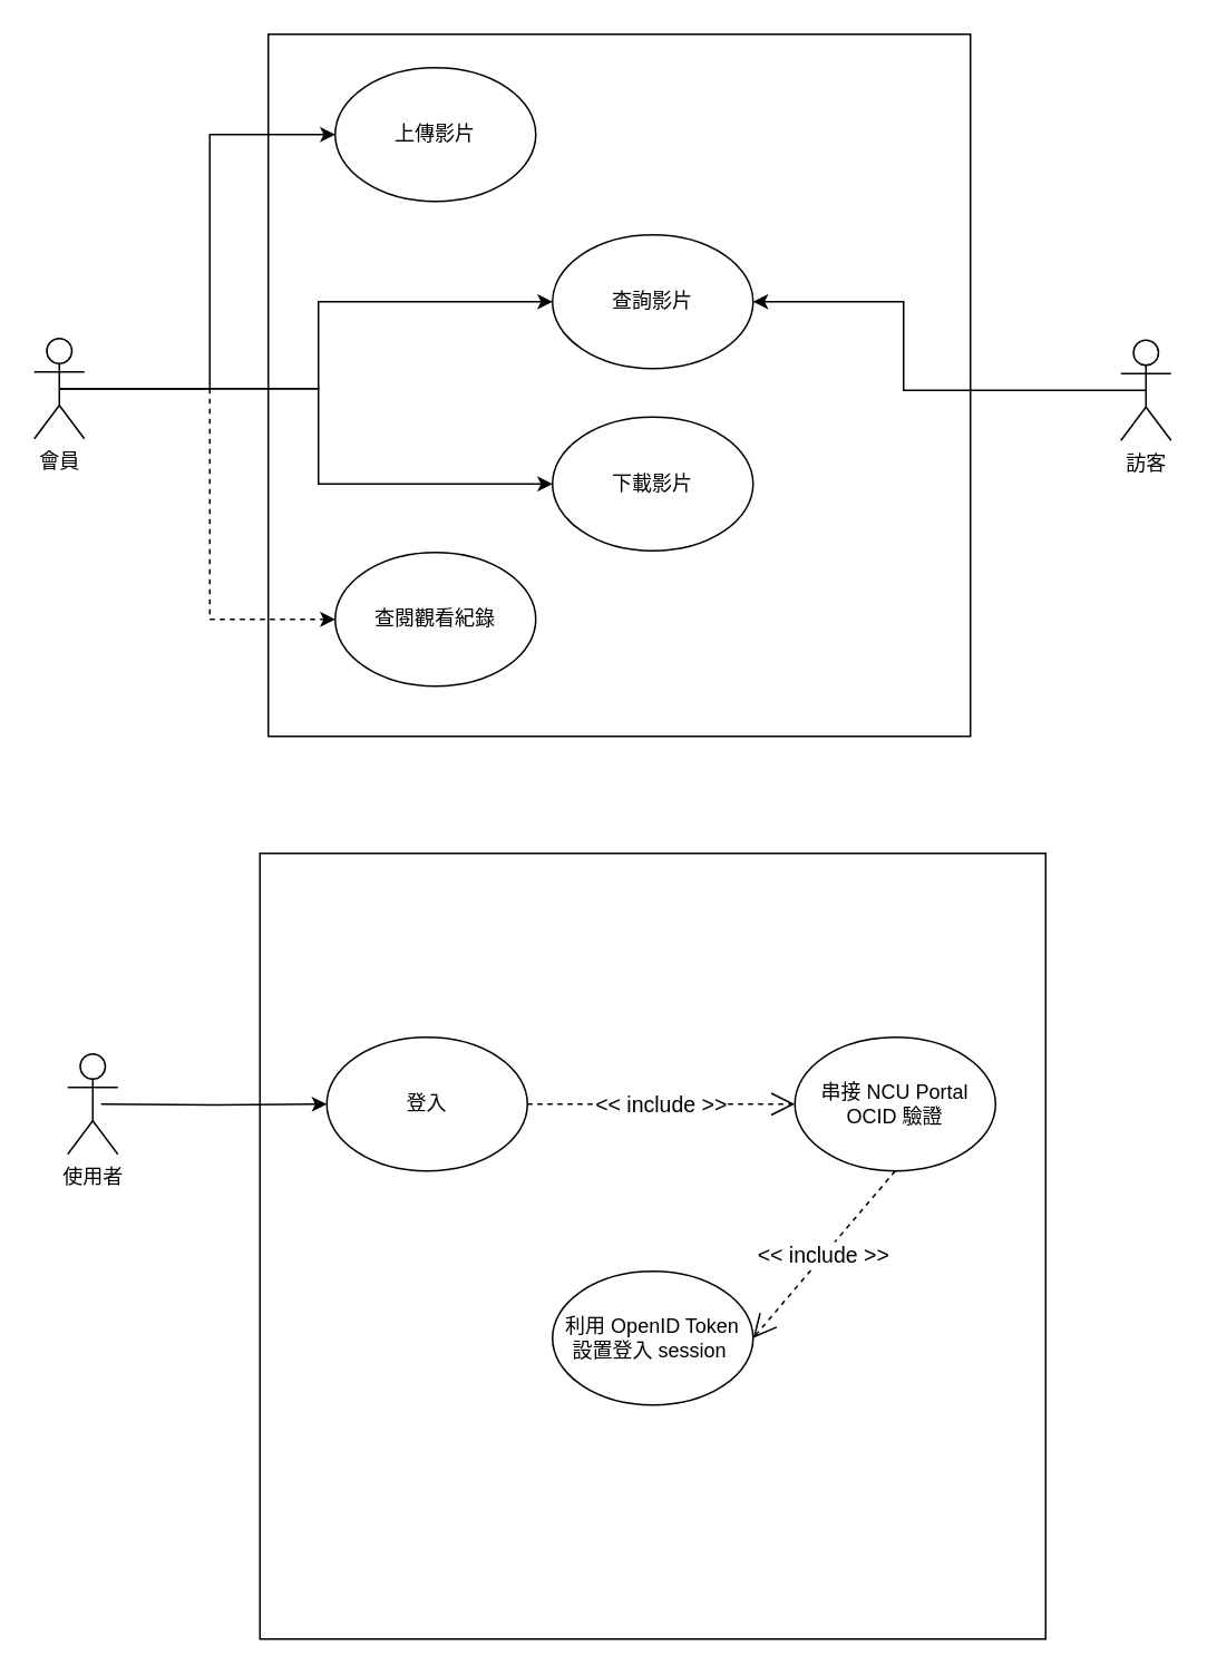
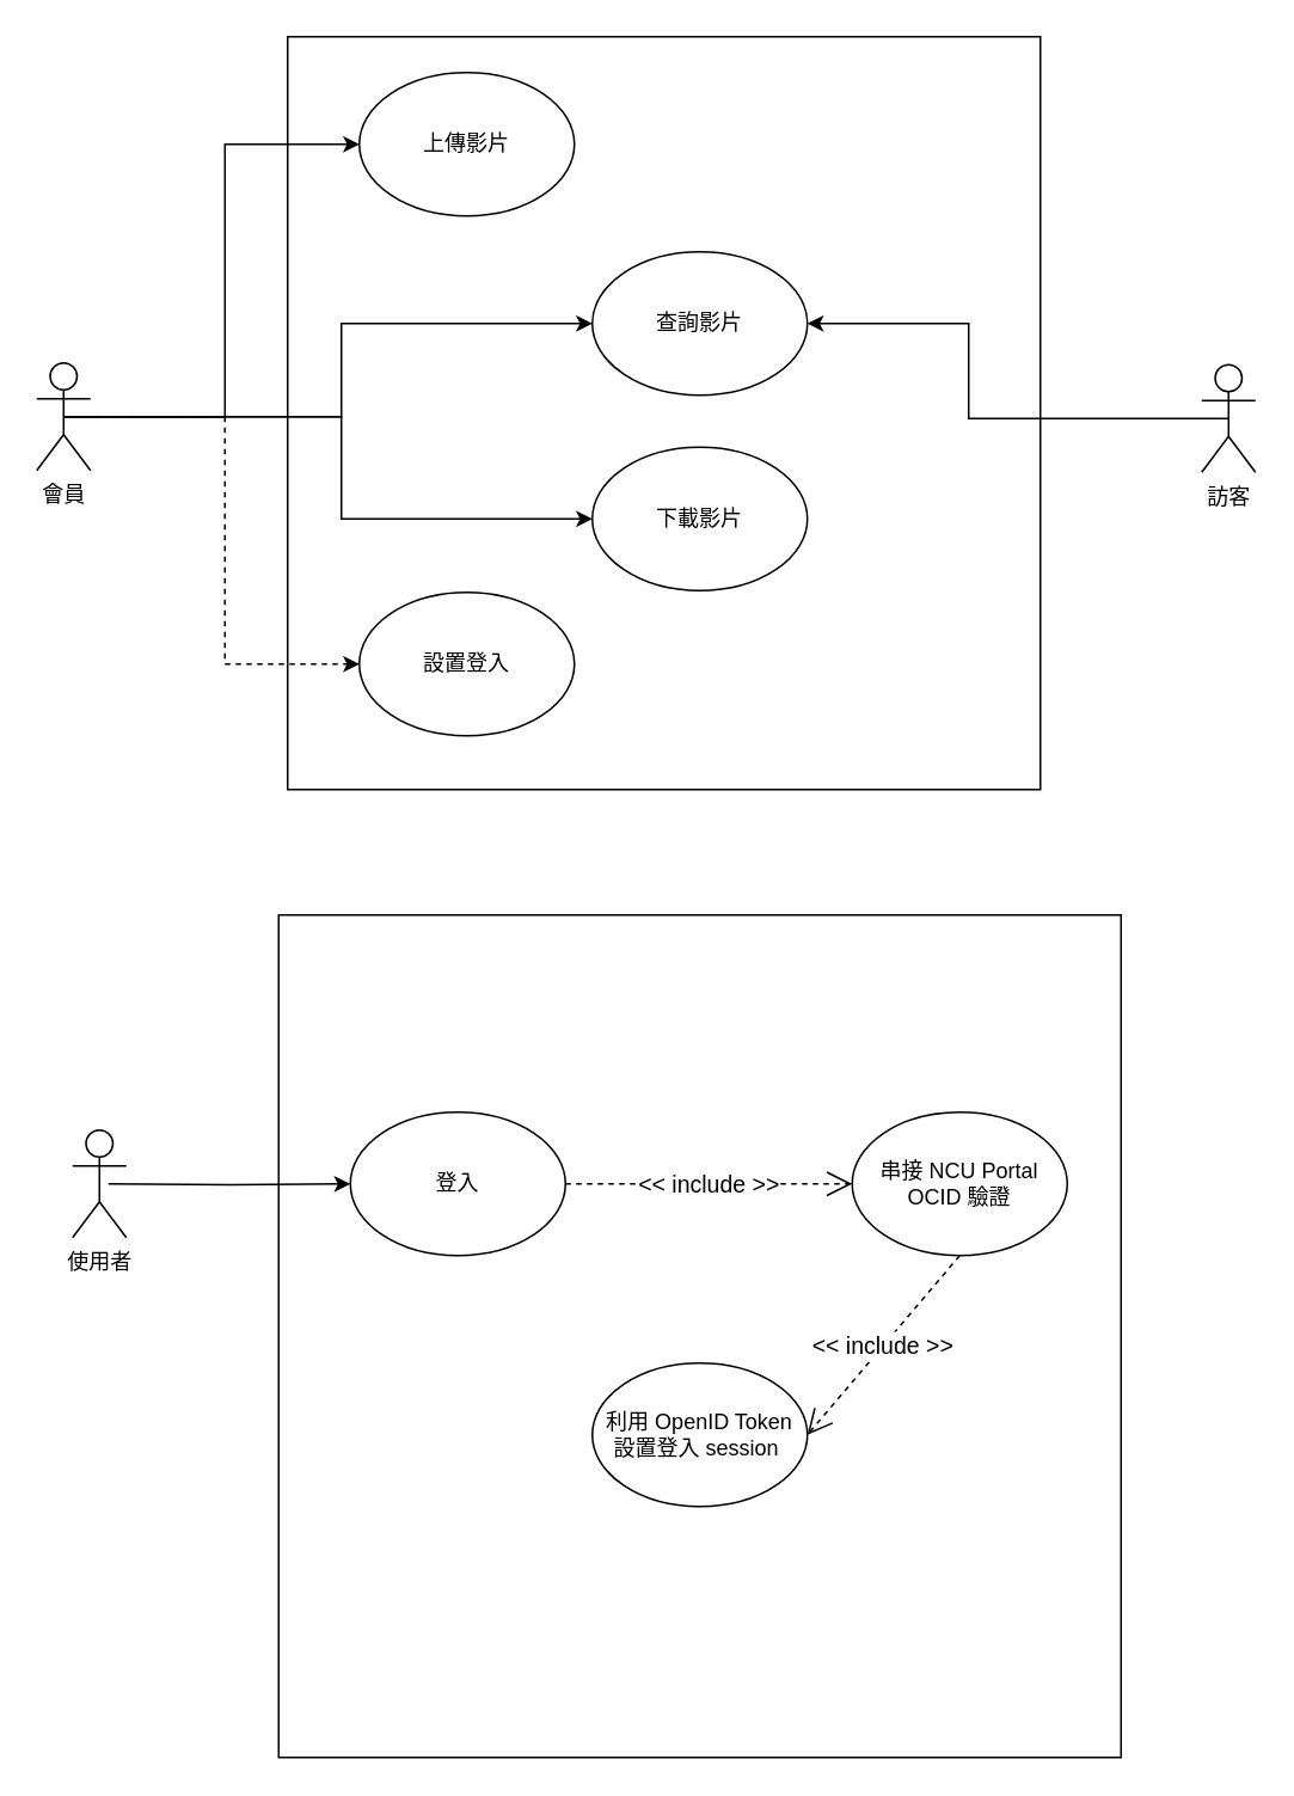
  <mxCell id="0" />
  <mxCell id="1" parent="0" />
  <mxCell id="2" value="" style="whiteSpace=wrap;html=1;aspect=fixed;" vertex="1" parent="1"><mxGeometry x="155" y="510" width="470" height="470" as="geometry" /></mxCell>
  <mxCell id="3" value="登入" style="ellipse;whiteSpace=wrap;html=1;" vertex="1" parent="1"><mxGeometry x="195" y="620" width="120" height="80" as="geometry" /></mxCell>
  <mxCell id="4" value="串接 NCU Portal&lt;br&gt;OCID 驗證" style="ellipse;whiteSpace=wrap;html=1;" vertex="1" parent="1"><mxGeometry x="475" y="620" width="120" height="80" as="geometry" /></mxCell>
  <mxCell id="5" value="" style="whiteSpace=wrap;html=1;aspect=fixed;" vertex="1" parent="1"><mxGeometry x="160" y="20" width="420" height="420" as="geometry" /></mxCell>
  <mxCell id="6" value="上傳影片" style="ellipse;whiteSpace=wrap;html=1;" vertex="1" parent="1"><mxGeometry x="200" y="40" width="120" height="80" as="geometry" /></mxCell>
  <mxCell id="7" value="下載影片" style="ellipse;whiteSpace=wrap;html=1;" vertex="1" parent="1"><mxGeometry x="330" y="249" width="120" height="80" as="geometry" /></mxCell>
- <mxCell id="8" value="查閱觀看紀錄" style="ellipse;whiteSpace=wrap;html=1;" vertex="1" parent="1"><mxGeometry x="200" y="330" width="120" height="80" as="geometry" /></mxCell>
+ <mxCell id="8" value="設置登入" style="ellipse;whiteSpace=wrap;html=1;" vertex="1" parent="1"><mxGeometry x="200" y="330" width="120" height="80" as="geometry" /></mxCell>
  <mxCell id="9" style="edgeStyle=orthogonalEdgeStyle;rounded=0;orthogonalLoop=1;jettySize=auto;html=1;exitX=0.5;exitY=0.5;exitDx=0;exitDy=0;exitPerimeter=0;entryX=0;entryY=0.5;entryDx=0;entryDy=0;" edge="1" parent="1" source="13" target="6"><mxGeometry relative="1" as="geometry" /></mxCell>
  <mxCell id="10" style="edgeStyle=orthogonalEdgeStyle;rounded=0;orthogonalLoop=1;jettySize=auto;html=1;exitX=0.5;exitY=0.5;exitDx=0;exitDy=0;exitPerimeter=0;entryX=0;entryY=0.5;entryDx=0;entryDy=0;" edge="1" parent="1" source="13" target="7"><mxGeometry relative="1" as="geometry" /></mxCell>
  <mxCell id="11" style="edgeStyle=orthogonalEdgeStyle;rounded=0;orthogonalLoop=1;jettySize=auto;html=1;exitX=0.5;exitY=0.5;exitDx=0;exitDy=0;exitPerimeter=0;entryX=0;entryY=0.5;entryDx=0;entryDy=0;dashed=1;" edge="1" parent="1" source="13" target="8"><mxGeometry relative="1" as="geometry" /></mxCell>
  <mxCell id="12" style="edgeStyle=orthogonalEdgeStyle;rounded=0;orthogonalLoop=1;jettySize=auto;html=1;exitX=0.5;exitY=0.5;exitDx=0;exitDy=0;exitPerimeter=0;entryX=0;entryY=0.5;entryDx=0;entryDy=0;" edge="1" parent="1" source="13" target="14"><mxGeometry relative="1" as="geometry" /></mxCell>
  <mxCell id="13" value="會員" style="shape=umlActor;verticalLabelPosition=bottom;verticalAlign=top;html=1;outlineConnect=0;" vertex="1" parent="1"><mxGeometry x="20" y="202" width="30" height="60" as="geometry" /></mxCell>
  <mxCell id="14" value="查詢影片" style="ellipse;whiteSpace=wrap;html=1;" vertex="1" parent="1"><mxGeometry x="330" y="140" width="120" height="80" as="geometry" /></mxCell>
  <mxCell id="15" style="edgeStyle=orthogonalEdgeStyle;rounded=0;orthogonalLoop=1;jettySize=auto;html=1;exitX=0.5;exitY=0.5;exitDx=0;exitDy=0;exitPerimeter=0;entryX=1;entryY=0.5;entryDx=0;entryDy=0;" edge="1" parent="1" source="16" target="14"><mxGeometry relative="1" as="geometry"><Array as="points"><mxPoint x="540" y="233" /><mxPoint x="540" y="180" /></Array></mxGeometry></mxCell>
  <mxCell id="16" value="訪客" style="shape=umlActor;verticalLabelPosition=bottom;verticalAlign=top;html=1;outlineConnect=0;" vertex="1" parent="1"><mxGeometry x="670" y="203" width="30" height="60" as="geometry" /></mxCell>
  <mxCell id="17" value="利用 OpenID Token&lt;div&gt;設置登入 session&amp;nbsp;&lt;/div&gt;" style="ellipse;whiteSpace=wrap;html=1;" vertex="1" parent="1"><mxGeometry x="330" y="760" width="120" height="80" as="geometry" /></mxCell>
  <mxCell id="18" value="&lt;font style=&quot;font-size: 13px;&quot;&gt;&amp;lt;&amp;lt; include &amp;gt;&amp;gt;&lt;/font&gt;" style="endArrow=open;endSize=12;dashed=1;html=1;rounded=0;entryX=0;entryY=0.5;entryDx=0;entryDy=0;" edge="1" parent="1" source="3" target="4"><mxGeometry width="160" relative="1" as="geometry"><mxPoint x="335" y="670" as="sourcePoint" /><mxPoint x="495" y="670" as="targetPoint" /></mxGeometry></mxCell>
  <mxCell id="19" value="&lt;font style=&quot;font-size: 13px;&quot;&gt;&amp;lt;&amp;lt; include &amp;gt;&amp;gt;&lt;/font&gt;" style="endArrow=open;endSize=12;dashed=1;html=1;rounded=0;entryX=1;entryY=0.5;entryDx=0;entryDy=0;exitX=0.5;exitY=1;exitDx=0;exitDy=0;" edge="1" parent="1" source="4" target="17"><mxGeometry width="160" relative="1" as="geometry"><mxPoint x="325" y="670" as="sourcePoint" /><mxPoint x="485" y="670" as="targetPoint" /></mxGeometry></mxCell>
  <mxCell id="20" style="edgeStyle=orthogonalEdgeStyle;rounded=0;orthogonalLoop=1;jettySize=auto;html=1;exitX=0.5;exitY=0.5;exitDx=0;exitDy=0;exitPerimeter=0;" edge="1" parent="1" target="3"><mxGeometry relative="1" as="geometry"><mxPoint x="60" y="660" as="sourcePoint" /></mxGeometry></mxCell>
  <mxCell id="21" value="使用者" style="shape=umlActor;verticalLabelPosition=bottom;verticalAlign=top;html=1;outlineConnect=0;" vertex="1" parent="1"><mxGeometry x="40" y="630" width="30" height="60" as="geometry" /></mxCell>
